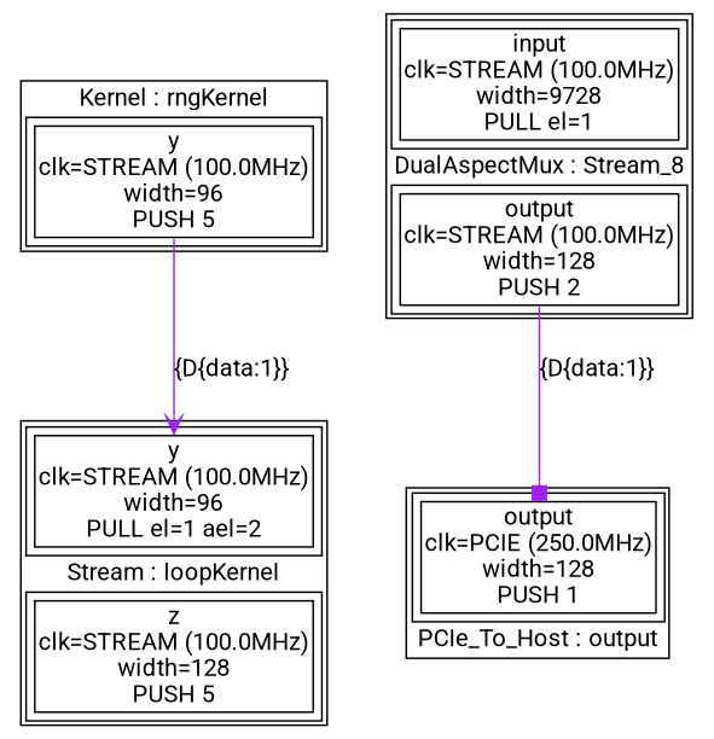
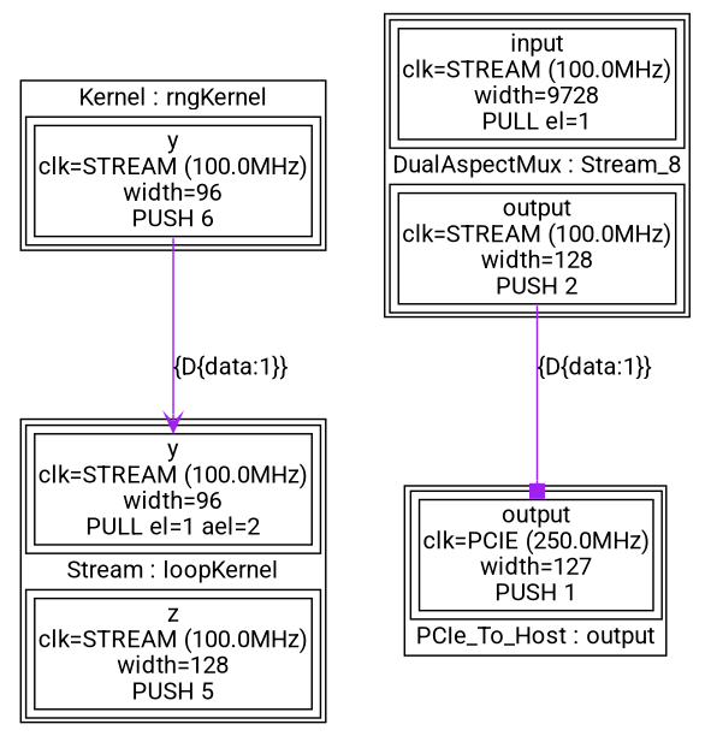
  digraph {
    fontname=Roboto
    node [fontname=Roboto shape=plaintext]
    edge [color=purple fontname=Roboto]
-   n1 [label=<<TABLE  BORDER="1" CELLPADDING="1" CELLSPACING="1"><TR><TD BGCOLOR="white" BORDER="0" PORT="node_info" ROWSPAN="1" COLSPAN="1">Kernel : rngKernel</TD></TR><TR><TD BGCOLOR="white" BORDER="0" PORT="outputs" ROWSPAN="1" COLSPAN="1"><TABLE  BORDER="1" CELLPADDING="1" CELLSPACING="4"><TR><TD BGCOLOR="white" BORDER="1" PORT="y" ROWSPAN="1" COLSPAN="1">y<BR/>clk=STREAM (100.0MHz)<BR/>width=96<BR/>PUSH 5</TD></TR></TABLE></TD></TR></TABLE>>]
+   n1 [label=<<TABLE  BORDER="1" CELLPADDING="1" CELLSPACING="1"><TR><TD BGCOLOR="white" BORDER="0" PORT="node_info" ROWSPAN="1" COLSPAN="1">Kernel : rngKernel</TD></TR><TR><TD BGCOLOR="white" BORDER="0" PORT="outputs" ROWSPAN="1" COLSPAN="1"><TABLE  BORDER="1" CELLPADDING="1" CELLSPACING="4"><TR><TD BGCOLOR="white" BORDER="1" PORT="y" ROWSPAN="1" COLSPAN="1">y<BR/>clk=STREAM (100.0MHz)<BR/>width=96<BR/>PUSH 6</TD></TR></TABLE></TD></TR></TABLE>>]
    n2 [label=<<TABLE  BORDER="1" CELLPADDING="1" CELLSPACING="1"><TR><TD BGCOLOR="white" BORDER="0" PORT="inputs" ROWSPAN="1" COLSPAN="1"><TABLE  BORDER="1" CELLPADDING="1" CELLSPACING="4"><TR><TD BGCOLOR="white" BORDER="1" PORT="y" ROWSPAN="1" COLSPAN="1">y<BR/>clk=STREAM (100.0MHz)<BR/>width=96<BR/>PULL el=1 ael=2</TD></TR></TABLE></TD></TR><TR><TD BGCOLOR="white" BORDER="0" PORT="node_info" ROWSPAN="1" COLSPAN="1">Stream : loopKernel</TD></TR><TR><TD BGCOLOR="white" BORDER="0" PORT="outputs" ROWSPAN="1" COLSPAN="1"><TABLE  BORDER="1" CELLPADDING="1" CELLSPACING="4"><TR><TD BGCOLOR="white" BORDER="1" PORT="z" ROWSPAN="1" COLSPAN="1">z<BR/>clk=STREAM (100.0MHz)<BR/>width=128<BR/>PUSH 5</TD></TR></TABLE></TD></TR></TABLE>>]
    n3 [label=<<TABLE  BORDER="1" CELLPADDING="1" CELLSPACING="1"><TR><TD BGCOLOR="white" BORDER="0" PORT="inputs" ROWSPAN="1" COLSPAN="1"><TABLE  BORDER="1" CELLPADDING="1" CELLSPACING="4"><TR><TD BGCOLOR="white" BORDER="1" PORT="input" ROWSPAN="1" COLSPAN="1">input<BR/>clk=STREAM (100.0MHz)<BR/>width=9728<BR/>PULL el=1</TD></TR></TABLE></TD></TR><TR><TD BGCOLOR="white" BORDER="0" PORT="node_info" ROWSPAN="1" COLSPAN="1">DualAspectMux : Stream_8</TD></TR><TR><TD BGCOLOR="white" BORDER="0" PORT="outputs" ROWSPAN="1" COLSPAN="1"><TABLE  BORDER="1" CELLPADDING="1" CELLSPACING="4"><TR><TD BGCOLOR="white" BORDER="1" PORT="output" ROWSPAN="1" COLSPAN="1">output<BR/>clk=STREAM (100.0MHz)<BR/>width=128<BR/>PUSH 2</TD></TR></TABLE></TD></TR></TABLE>>]
-   n4 [label=<<TABLE  BORDER="1" CELLPADDING="1" CELLSPACING="1"><TR><TD BGCOLOR="white" BORDER="0" PORT="inputs" ROWSPAN="1" COLSPAN="1"><TABLE  BORDER="1" CELLPADDING="1" CELLSPACING="4"><TR><TD BGCOLOR="white" BORDER="1" PORT="output" ROWSPAN="1" COLSPAN="1">output<BR/>clk=PCIE (250.0MHz)<BR/>width=128<BR/>PUSH 1</TD></TR></TABLE></TD></TR><TR><TD BGCOLOR="white" BORDER="0" PORT="node_info" ROWSPAN="1" COLSPAN="1">PCIe_To_Host : output</TD></TR></TABLE>>]
+   n4 [label=<<TABLE  BORDER="1" CELLPADDING="1" CELLSPACING="1"><TR><TD BGCOLOR="white" BORDER="0" PORT="inputs" ROWSPAN="1" COLSPAN="1"><TABLE  BORDER="1" CELLPADDING="1" CELLSPACING="4"><TR><TD BGCOLOR="white" BORDER="1" PORT="output" ROWSPAN="1" COLSPAN="1">output<BR/>clk=PCIE (250.0MHz)<BR/>width=127<BR/>PUSH 1</TD></TR></TABLE></TD></TR><TR><TD BGCOLOR="white" BORDER="0" PORT="node_info" ROWSPAN="1" COLSPAN="1">PCIe_To_Host : output</TD></TR></TABLE>>]
    n1 -> n2 [arrowhead=vee headport=y label="{D{data:1}}" tailport=y]
    n3 -> n4 [arrowhead=box headport=output label="{D{data:1}}" tailport=output]
  }
